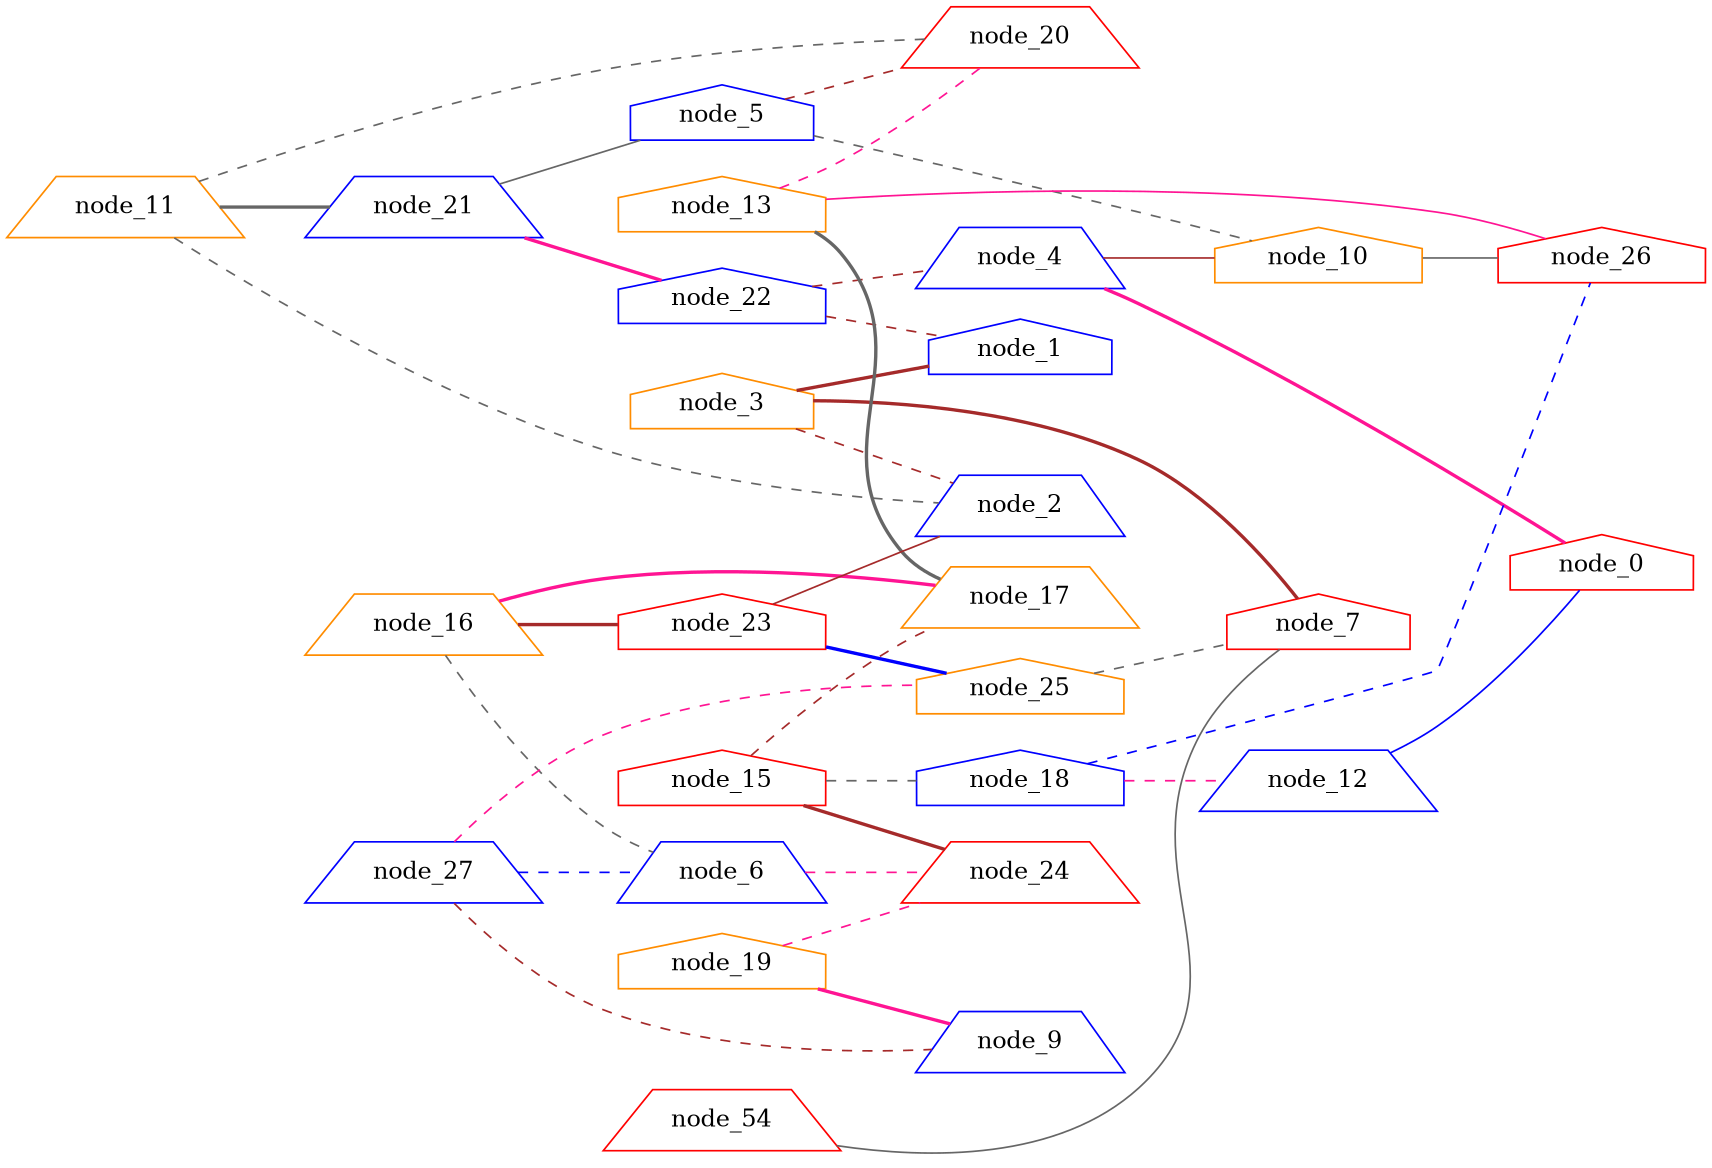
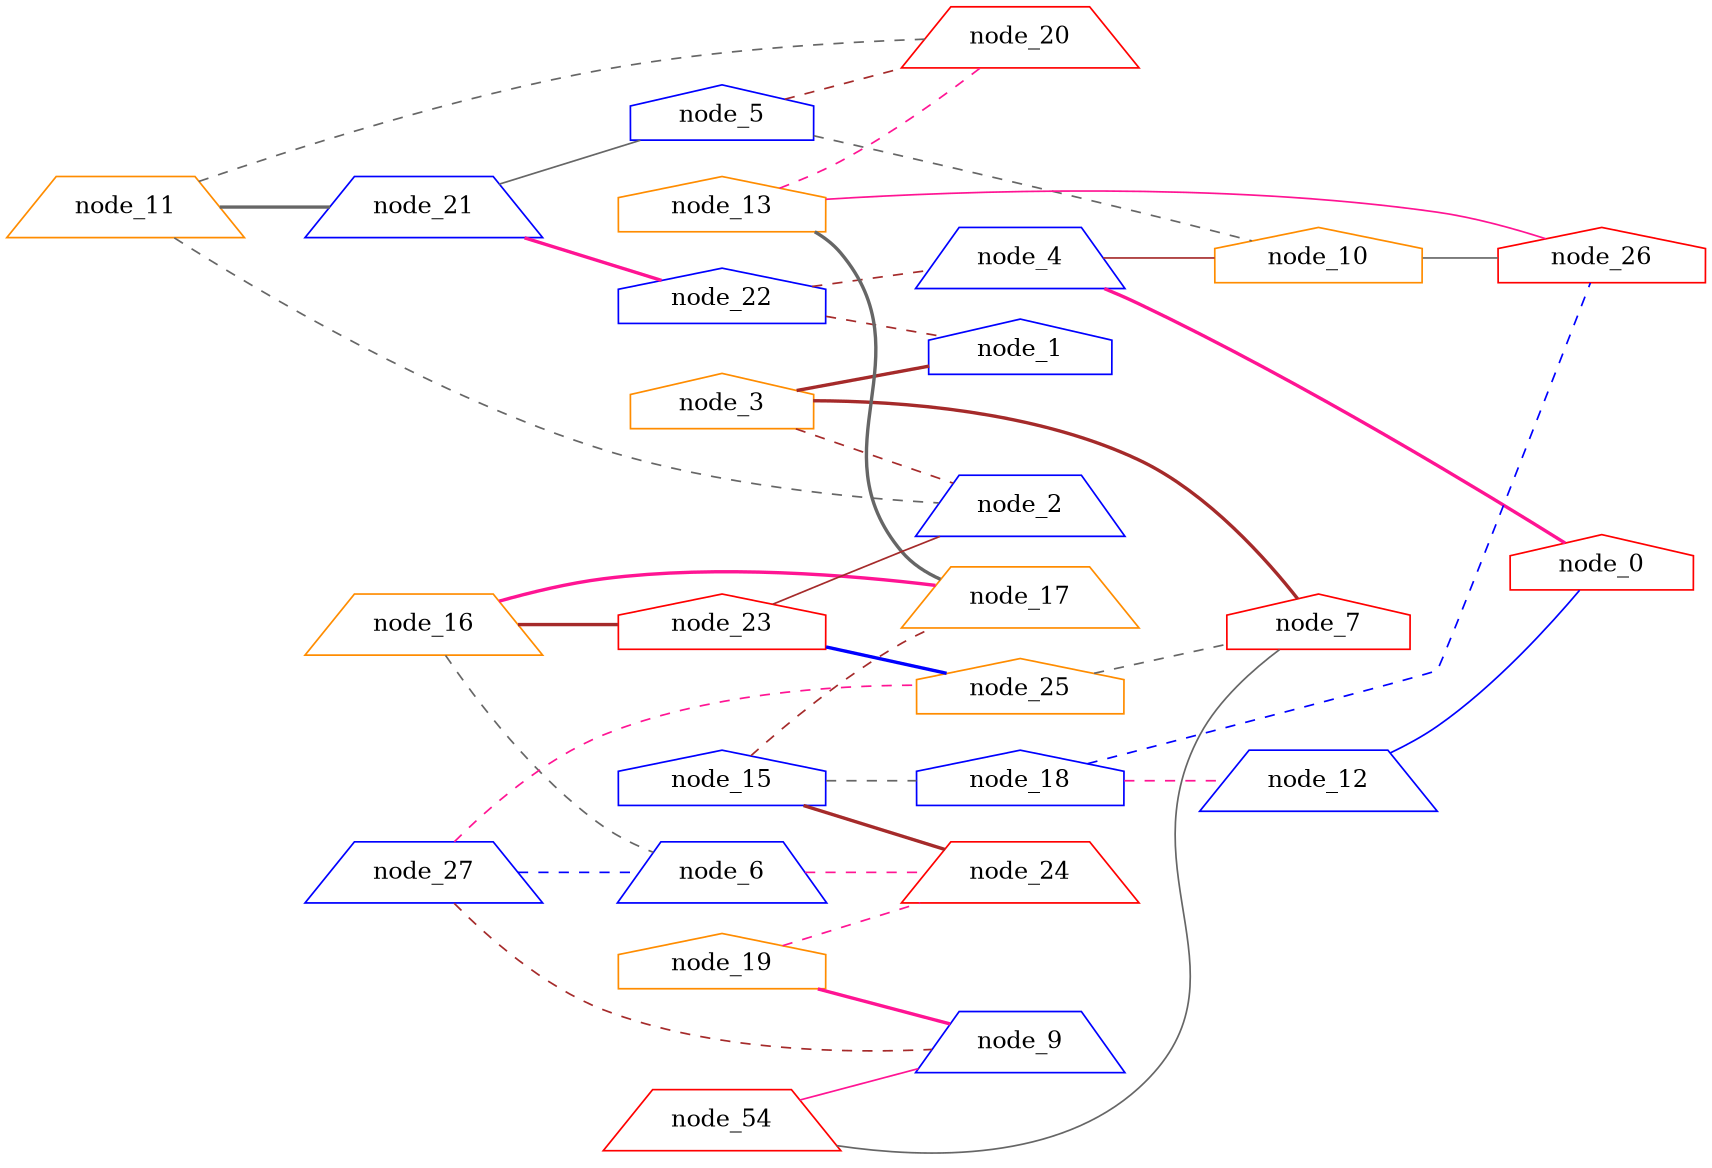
  graph {
    fontname="DejaVu Serif"
    rankdir=LR
    node [color=blue fontname="DejaVu Serif" shape=house]
    edge [color=brown fontname="DejaVu Serif" style=dashed]
    node_0 [color=red]
    node_2 [shape=trapezium]
    node_3 [color=darkorange]
    node_1
    node_7 [color=red]
    node_4 [shape=trapezium]
    node_10 [color=darkorange]
    node_26 [color=red]
    node_5
    node_20 [color=red shape=trapezium]
    node_6 [shape=trapezium]
    node_24 [color=red shape=trapezium]
    node_9 [shape=trapezium]
    node_11 [color=darkorange shape=trapezium]
    node_21 [shape=trapezium]
    node_22
    node_12 [shape=trapezium]
    node_19 [color=darkorange]
    node_13 [color=darkorange]
    node_17 [color=darkorange shape=trapezium]
    n21 [color=red label=node_54 shape=trapezium]
-   node_15 [color=red]
+   node_15
    node_18
    node_16 [color=darkorange shape=trapezium]
    node_23 [color=red]
    node_25 [color=darkorange]
    node_27 [shape=trapezium]
    node_3 -- node_2
    node_3 -- node_1 [style=bold]
    node_3 -- node_7 [style=bold]
    node_4 -- node_0 [color=deeppink style=bold]
    node_4 -- node_10 [style=solid]
    node_10 -- node_26 [color=gray40 style=solid]
    node_5 -- node_10 [color=gray40]
    node_5 -- node_20
    node_6 -- node_24 [color=deeppink]
    node_11 -- node_2 [color=gray40]
    node_11 -- node_20 [color=gray40]
    node_11 -- node_21 [color=gray40 style=bold]
    node_21 -- node_5 [color=gray40 style=solid]
    node_21 -- node_22 [color=deeppink style=bold]
    node_22 -- node_1
    node_22 -- node_4
    node_12 -- node_0 [color=blue style=solid]
    node_19 -- node_24 [color=deeppink]
    node_19 -- node_9 [color=deeppink style=bold]
    node_13 -- node_26 [color=deeppink style=solid]
    node_13 -- node_20 [color=deeppink]
    node_13 -- node_17 [color=gray40 style=bold]
    n21 -- node_7 [color=gray40 style=solid]
+   n21 -- node_9 [color=deeppink style=solid]
    node_15 -- node_24 [style=bold]
    node_15 -- node_17
    node_15 -- node_18 [color=gray40]
    node_18 -- node_26 [color=blue]
    node_18 -- node_12 [color=deeppink]
    node_16 -- node_6 [color=gray40]
    node_16 -- node_17 [color=deeppink style=bold]
    node_16 -- node_23 [style=bold]
    node_23 -- node_2 [style=solid]
    node_23 -- node_25 [color=blue style=bold]
    node_25 -- node_7 [color=gray40]
    node_27 -- node_6 [color=blue]
    node_27 -- node_9
    node_27 -- node_25 [color=deeppink]
  }
